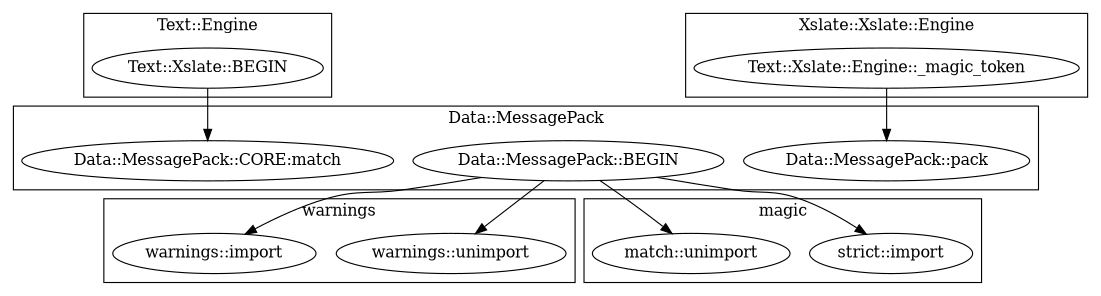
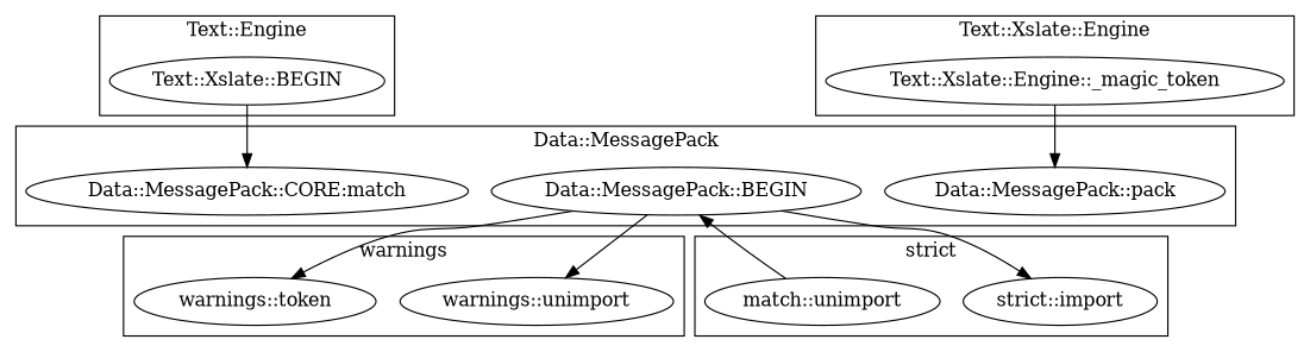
  digraph {
    "warnings::unimport"
-   "warnings::import"
+   "warnings::import" [label="warnings::token"]
    "Data::MessagePack::pack"
    "Data::MessagePack::BEGIN"
    "Data::MessagePack::CORE:match"
    "strict::import"
    n7 [label="match::unimport"]
    "Text::Xslate::BEGIN"
    "Text::Xslate::Engine::_magic_token"
    subgraph cluster_1 {
      label=warnings
      "warnings::unimport"
      "warnings::import"
    }
    subgraph cluster_2 {
      label="Data::MessagePack"
      "Data::MessagePack::pack"
      "Data::MessagePack::BEGIN"
      "Data::MessagePack::CORE:match"
    }
    subgraph cluster_3 {
-     label=magic
+     label="strict"
      "strict::import"
      n7
    }
    subgraph cluster_4 {
      label="Text::Engine"
      "Text::Xslate::BEGIN"
    }
    subgraph cluster_5 {
-     label="Xslate::Xslate::Engine"
+     label="Text::Xslate::Engine"
      "Text::Xslate::Engine::_magic_token"
    }
    "Data::MessagePack::BEGIN" -> "warnings::unimport"
    "Data::MessagePack::BEGIN" -> "warnings::import"
    "Data::MessagePack::BEGIN" -> "strict::import"
-   "Data::MessagePack::BEGIN" -> n7
+   n7 -> "Data::MessagePack::BEGIN"
    "Text::Xslate::BEGIN" -> "Data::MessagePack::CORE:match"
    "Text::Xslate::Engine::_magic_token" -> "Data::MessagePack::pack"
  }
